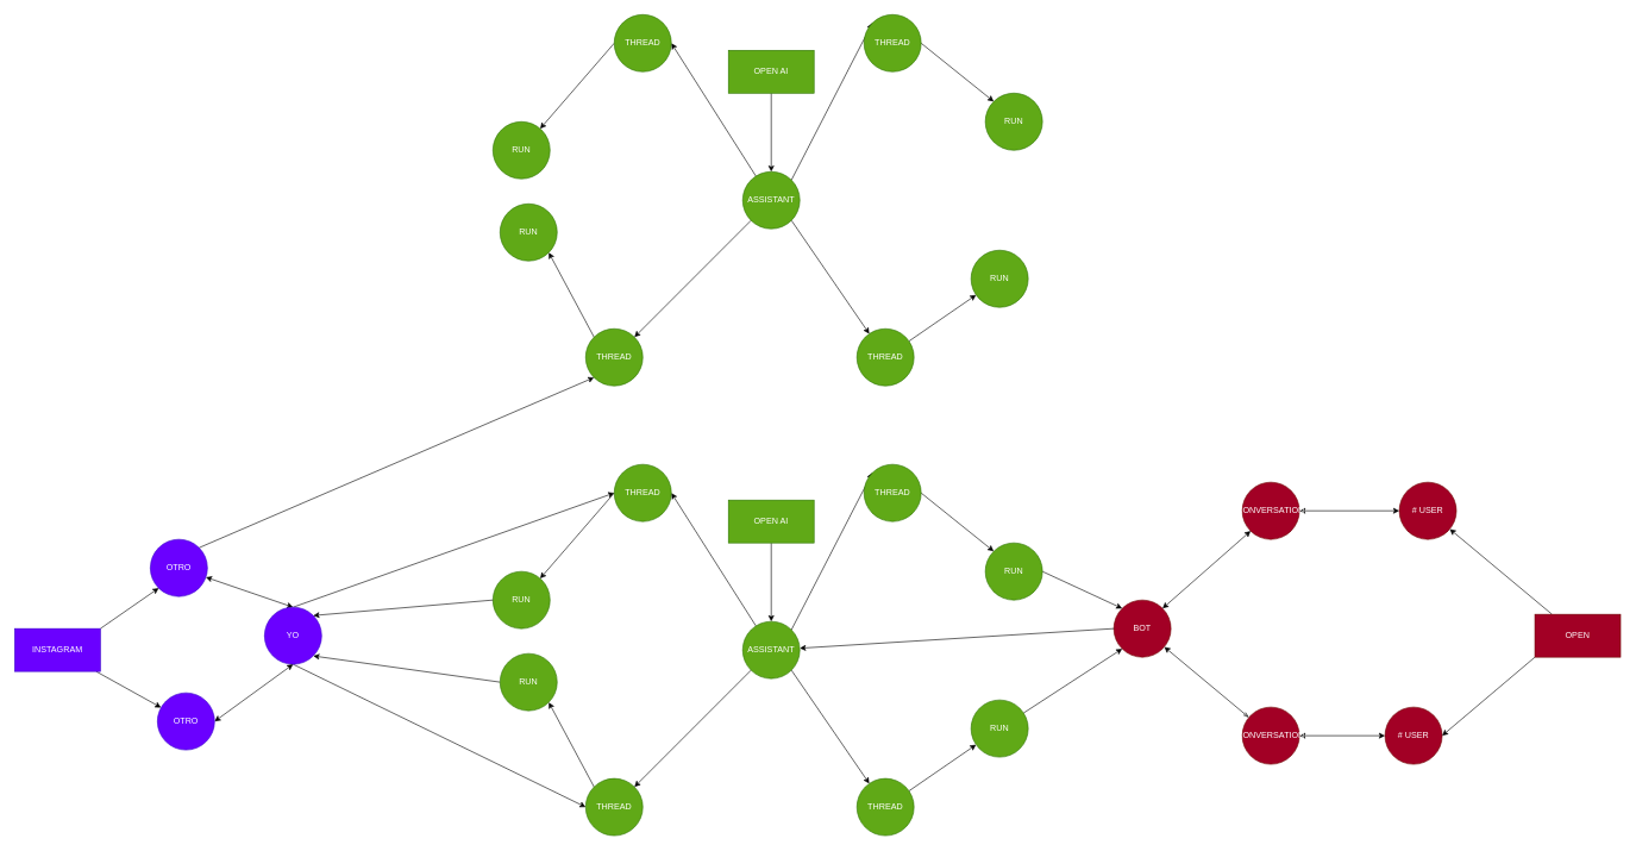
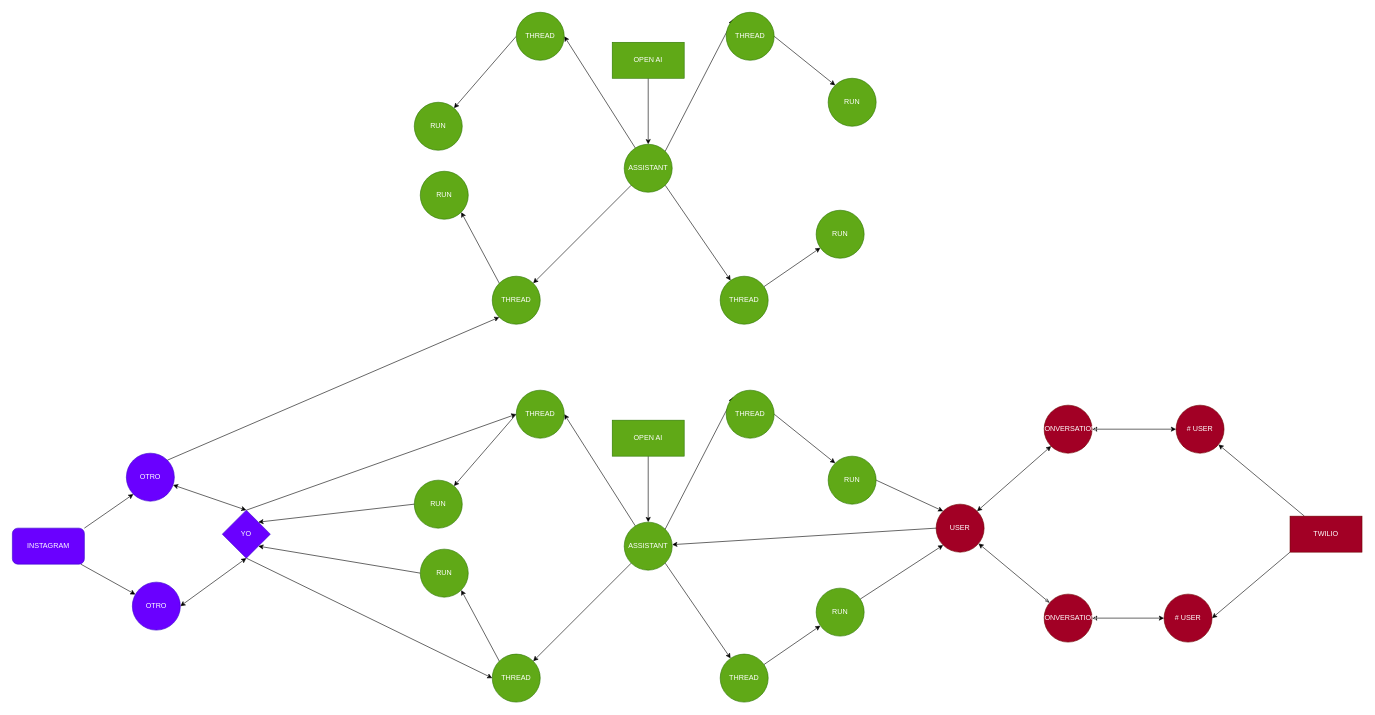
  <mxCell id="0" />
  <mxCell id="1" parent="0" />
  <mxCell id="2" value="" style="rounded=0;orthogonalLoop=1;jettySize=auto;html=1;startArrow=classic;startFill=1;entryX=0.5;entryY=0;entryDx=0;entryDy=0;" parent="1" source="4" target="7" edge="1"><mxGeometry relative="1" as="geometry" /></mxCell>
  <mxCell id="3" style="rounded=0;orthogonalLoop=1;jettySize=auto;html=1;exitX=1;exitY=0;exitDx=0;exitDy=0;entryX=0;entryY=1;entryDx=0;entryDy=0;" edge="1" parent="1" source="4" target="64"><mxGeometry relative="1" as="geometry" /></mxCell>
  <mxCell id="4" value="OTRO" style="ellipse;whiteSpace=wrap;html=1;rounded=0;fillColor=#6a00ff;fontColor=#ffffff;strokeColor=#3700CC;" parent="1" vertex="1"><mxGeometry x="210" y="755" width="80" height="80" as="geometry" /></mxCell>
  <mxCell id="5" style="edgeStyle=none;rounded=0;orthogonalLoop=1;jettySize=auto;html=1;entryX=0;entryY=0.5;entryDx=0;entryDy=0;strokeColor=default;align=center;verticalAlign=middle;fontFamily=Helvetica;fontSize=11;fontColor=default;labelBackgroundColor=default;endArrow=classic;exitX=0.5;exitY=0;exitDx=0;exitDy=0;" parent="1" source="7" target="29" edge="1"><mxGeometry relative="1" as="geometry" /></mxCell>
  <mxCell id="6" style="edgeStyle=none;rounded=0;orthogonalLoop=1;jettySize=auto;html=1;exitX=0.5;exitY=1;exitDx=0;exitDy=0;entryX=0;entryY=0.5;entryDx=0;entryDy=0;strokeColor=default;align=center;verticalAlign=middle;fontFamily=Helvetica;fontSize=11;fontColor=default;labelBackgroundColor=default;endArrow=classic;" parent="1" source="7" target="37" edge="1"><mxGeometry relative="1" as="geometry" /></mxCell>
- <mxCell id="7" value="YO" style="ellipse;whiteSpace=wrap;html=1;rounded=0;fillColor=#6a00ff;fontColor=#ffffff;strokeColor=#3700CC;" parent="1" vertex="1"><mxGeometry x="370" y="850" width="80" height="80" as="geometry" /></mxCell>
+ <mxCell id="7" value="YO" style="rhombus;whiteSpace=wrap;html=1;fillColor=#6a00ff;fontColor=#ffffff;strokeColor=#3700CC;" parent="1" vertex="1"><mxGeometry x="370" y="850" width="80" height="80" as="geometry" /></mxCell>
  <mxCell id="8" value="" style="rounded=0;orthogonalLoop=1;jettySize=auto;html=1;exitX=1;exitY=1;exitDx=0;exitDy=0;" parent="1" source="27" target="11" edge="1"><mxGeometry relative="1" as="geometry"><mxPoint x="1210" y="1020" as="sourcePoint" /></mxGeometry></mxCell>
  <mxCell id="9" value="" style="rounded=0;orthogonalLoop=1;jettySize=auto;html=1;" parent="1" source="11" target="13" edge="1"><mxGeometry relative="1" as="geometry" /></mxCell>
  <mxCell id="10" value="" style="edgeStyle=none;rounded=0;orthogonalLoop=1;jettySize=auto;html=1;strokeColor=default;align=center;verticalAlign=middle;fontFamily=Helvetica;fontSize=11;fontColor=default;labelBackgroundColor=default;endArrow=classic;exitX=0;exitY=0;exitDx=0;exitDy=0;entryX=1;entryY=1;entryDx=0;entryDy=0;" parent="1" source="37" target="21" edge="1"><mxGeometry relative="1" as="geometry" /></mxCell>
  <mxCell id="11" value="THREAD" style="ellipse;whiteSpace=wrap;html=1;rounded=0;fillColor=#60a917;fontColor=#ffffff;strokeColor=#2D7600;" parent="1" vertex="1"><mxGeometry x="1200" y="1090" width="80" height="80" as="geometry" /></mxCell>
  <mxCell id="12" style="edgeStyle=none;rounded=0;orthogonalLoop=1;jettySize=auto;html=1;entryX=0;entryY=1;entryDx=0;entryDy=0;strokeColor=default;align=center;verticalAlign=middle;fontFamily=Helvetica;fontSize=11;fontColor=default;labelBackgroundColor=default;endArrow=classic;" parent="1" source="13" target="18" edge="1"><mxGeometry relative="1" as="geometry" /></mxCell>
  <mxCell id="13" value="RUN" style="ellipse;whiteSpace=wrap;html=1;rounded=0;fillColor=#60a917;fontColor=#ffffff;strokeColor=#2D7600;" parent="1" vertex="1"><mxGeometry x="1360" y="980" width="80" height="80" as="geometry" /></mxCell>
  <mxCell id="14" value="" style="edgeStyle=orthogonalEdgeStyle;rounded=0;orthogonalLoop=1;jettySize=auto;html=1;startArrow=classic;startFill=1;" parent="1" source="15" target="17" edge="1"><mxGeometry relative="1" as="geometry" /></mxCell>
  <mxCell id="15" value="# USER" style="ellipse;whiteSpace=wrap;html=1;rounded=0;fillColor=#a20025;fontColor=#ffffff;strokeColor=#6F0000;" parent="1" vertex="1"><mxGeometry x="1940" y="990" width="80" height="80" as="geometry" /></mxCell>
  <mxCell id="16" value="" style="rounded=0;orthogonalLoop=1;jettySize=auto;html=1;strokeColor=default;startArrow=openThin;startFill=0;" parent="1" source="17" target="18" edge="1"><mxGeometry relative="1" as="geometry" /></mxCell>
  <mxCell id="17" value="CONVERSATION" style="ellipse;whiteSpace=wrap;html=1;rounded=0;fillColor=#a20025;fontColor=#ffffff;strokeColor=#6F0000;" parent="1" vertex="1"><mxGeometry x="1740" y="990" width="80" height="80" as="geometry" /></mxCell>
- <mxCell id="18" value="BOT" style="ellipse;whiteSpace=wrap;html=1;rounded=0;fillColor=#a20025;fontColor=#ffffff;strokeColor=#6F0000;" parent="1" vertex="1"><mxGeometry x="1560" y="840" width="80" height="80" as="geometry" /></mxCell>
+ <mxCell id="18" value="USER" style="ellipse;whiteSpace=wrap;html=1;rounded=0;fillColor=#a20025;fontColor=#ffffff;strokeColor=#6F0000;" parent="1" vertex="1"><mxGeometry x="1560" y="840" width="80" height="80" as="geometry" /></mxCell>
  <mxCell id="19" style="edgeStyle=none;rounded=0;orthogonalLoop=1;jettySize=auto;html=1;exitX=0;exitY=0.5;exitDx=0;exitDy=0;strokeColor=default;align=center;verticalAlign=middle;fontFamily=Helvetica;fontSize=11;fontColor=default;labelBackgroundColor=default;endArrow=classic;" parent="1" source="18" target="27" edge="1"><mxGeometry relative="1" as="geometry"><mxPoint x="1248.48" y="970.64" as="targetPoint" /></mxGeometry></mxCell>
  <mxCell id="20" style="edgeStyle=none;rounded=0;orthogonalLoop=1;jettySize=auto;html=1;exitX=0;exitY=0.5;exitDx=0;exitDy=0;entryX=1;entryY=1;entryDx=0;entryDy=0;strokeColor=default;align=center;verticalAlign=middle;fontFamily=Helvetica;fontSize=11;fontColor=default;labelBackgroundColor=default;endArrow=classic;" parent="1" source="21" target="7" edge="1"><mxGeometry relative="1" as="geometry" /></mxCell>
  <mxCell id="21" value="RUN" style="ellipse;whiteSpace=wrap;html=1;rounded=0;fillColor=#60a917;fontColor=#ffffff;strokeColor=#2D7600;" parent="1" vertex="1"><mxGeometry x="700" y="915" width="80" height="80" as="geometry" /></mxCell>
  <mxCell id="22" value="" style="rounded=0;orthogonalLoop=1;jettySize=auto;html=1;" parent="1" source="23" target="27" edge="1"><mxGeometry relative="1" as="geometry" /></mxCell>
  <mxCell id="23" value="OPEN AI" style="rounded=0;whiteSpace=wrap;html=1;fillColor=#60a917;fontColor=#ffffff;strokeColor=#2D7600;" parent="1" vertex="1"><mxGeometry x="1020" y="700" width="120" height="60" as="geometry" /></mxCell>
  <mxCell id="24" value="" style="rounded=0;orthogonalLoop=1;jettySize=auto;html=1;entryX=1;entryY=0.5;entryDx=0;entryDy=0;" parent="1" source="27" target="29" edge="1"><mxGeometry relative="1" as="geometry" /></mxCell>
  <mxCell id="25" style="edgeStyle=none;rounded=0;orthogonalLoop=1;jettySize=auto;html=1;exitX=0;exitY=1;exitDx=0;exitDy=0;entryX=1;entryY=0;entryDx=0;entryDy=0;strokeColor=default;align=center;verticalAlign=middle;fontFamily=Helvetica;fontSize=11;fontColor=default;labelBackgroundColor=default;endArrow=classic;" parent="1" source="27" target="37" edge="1"><mxGeometry relative="1" as="geometry" /></mxCell>
  <mxCell id="26" style="edgeStyle=none;rounded=0;orthogonalLoop=1;jettySize=auto;html=1;exitX=1;exitY=0;exitDx=0;exitDy=0;entryX=0;entryY=0;entryDx=0;entryDy=0;strokeColor=default;align=center;verticalAlign=middle;fontFamily=Helvetica;fontSize=11;fontColor=default;labelBackgroundColor=default;endArrow=classic;" parent="1" source="27" target="46" edge="1"><mxGeometry relative="1" as="geometry" /></mxCell>
  <mxCell id="27" value="ASSISTANT" style="ellipse;whiteSpace=wrap;html=1;rounded=0;fillColor=#60a917;fontColor=#ffffff;strokeColor=#2D7600;" parent="1" vertex="1"><mxGeometry x="1040" y="870" width="80" height="80" as="geometry" /></mxCell>
  <mxCell id="28" style="edgeStyle=none;rounded=0;orthogonalLoop=1;jettySize=auto;html=1;exitX=0;exitY=0.5;exitDx=0;exitDy=0;strokeColor=default;align=center;verticalAlign=middle;fontFamily=Helvetica;fontSize=11;fontColor=default;labelBackgroundColor=default;endArrow=classic;" parent="1" source="29" target="35" edge="1"><mxGeometry relative="1" as="geometry" /></mxCell>
  <mxCell id="29" value="THREAD" style="ellipse;whiteSpace=wrap;html=1;rounded=0;fillColor=#60a917;fontColor=#ffffff;strokeColor=#2D7600;" parent="1" vertex="1"><mxGeometry x="860" y="650" width="80" height="80" as="geometry" /></mxCell>
  <mxCell id="30" value="" style="rounded=0;orthogonalLoop=1;jettySize=auto;html=1;" parent="1" source="32" target="34" edge="1"><mxGeometry relative="1" as="geometry" /></mxCell>
  <mxCell id="31" style="edgeStyle=none;rounded=0;orthogonalLoop=1;jettySize=auto;html=1;exitX=1;exitY=0;exitDx=0;exitDy=0;entryX=0;entryY=1;entryDx=0;entryDy=0;strokeColor=default;align=center;verticalAlign=middle;fontFamily=Helvetica;fontSize=11;fontColor=default;labelBackgroundColor=default;endArrow=classic;" parent="1" source="32" target="4" edge="1"><mxGeometry relative="1" as="geometry" /></mxCell>
- <mxCell id="32" value="INSTAGRAM" style="rounded=0;whiteSpace=wrap;html=1;fillColor=#6a00ff;fontColor=#ffffff;strokeColor=#3700CC;" parent="1" vertex="1"><mxGeometry x="20" y="880" width="120" height="60" as="geometry" /></mxCell>
+ <mxCell id="32" value="INSTAGRAM" style="whiteSpace=wrap;html=1;fillColor=#6a00ff;fontColor=#ffffff;strokeColor=#3700CC;rounded=1;" parent="1" vertex="1"><mxGeometry x="20" y="880" width="120" height="60" as="geometry" /></mxCell>
  <mxCell id="33" style="edgeStyle=none;rounded=0;orthogonalLoop=1;jettySize=auto;html=1;exitX=1;exitY=0.5;exitDx=0;exitDy=0;strokeColor=default;align=center;verticalAlign=middle;fontFamily=Helvetica;fontSize=11;fontColor=default;labelBackgroundColor=default;endArrow=classic;startArrow=classic;startFill=1;entryX=0.5;entryY=1;entryDx=0;entryDy=0;" parent="1" source="34" target="7" edge="1"><mxGeometry relative="1" as="geometry" /></mxCell>
  <mxCell id="34" value="OTRO" style="ellipse;whiteSpace=wrap;html=1;rounded=0;fillColor=#6a00ff;fontColor=#ffffff;strokeColor=#3700CC;" parent="1" vertex="1"><mxGeometry x="220" y="970" width="80" height="80" as="geometry" /></mxCell>
  <mxCell id="35" value="RUN" style="ellipse;whiteSpace=wrap;html=1;rounded=0;fillColor=#60a917;fontColor=#ffffff;strokeColor=#2D7600;" parent="1" vertex="1"><mxGeometry x="690" y="800" width="80" height="80" as="geometry" /></mxCell>
  <mxCell id="36" style="edgeStyle=none;rounded=0;orthogonalLoop=1;jettySize=auto;html=1;exitX=0;exitY=0.5;exitDx=0;exitDy=0;entryX=1;entryY=0;entryDx=0;entryDy=0;strokeColor=default;align=center;verticalAlign=middle;fontFamily=Helvetica;fontSize=11;fontColor=default;labelBackgroundColor=default;endArrow=classic;" parent="1" source="35" target="7" edge="1"><mxGeometry relative="1" as="geometry" /></mxCell>
  <mxCell id="37" value="THREAD" style="ellipse;whiteSpace=wrap;html=1;rounded=0;fillColor=#60a917;fontColor=#ffffff;strokeColor=#2D7600;" parent="1" vertex="1"><mxGeometry x="820" y="1090" width="80" height="80" as="geometry" /></mxCell>
  <mxCell id="38" value="" style="rounded=0;orthogonalLoop=1;jettySize=auto;html=1;" parent="1" source="40" target="42" edge="1"><mxGeometry relative="1" as="geometry" /></mxCell>
  <mxCell id="39" style="edgeStyle=none;rounded=0;orthogonalLoop=1;jettySize=auto;html=1;exitX=0;exitY=1;exitDx=0;exitDy=0;entryX=1;entryY=0.5;entryDx=0;entryDy=0;strokeColor=default;align=center;verticalAlign=middle;fontFamily=Helvetica;fontSize=11;fontColor=default;labelBackgroundColor=default;endArrow=classic;" parent="1" source="40" target="15" edge="1"><mxGeometry relative="1" as="geometry" /></mxCell>
- <mxCell id="40" value="OPEN" style="rounded=0;whiteSpace=wrap;html=1;fillColor=#a20025;fontColor=#ffffff;strokeColor=#6F0000;" parent="1" vertex="1"><mxGeometry x="2150" y="860" width="120" height="60" as="geometry" /></mxCell>
+ <mxCell id="40" value="TWILIO" style="rounded=0;whiteSpace=wrap;html=1;fillColor=#a20025;fontColor=#ffffff;strokeColor=#6F0000;" parent="1" vertex="1"><mxGeometry x="2150" y="860" width="120" height="60" as="geometry" /></mxCell>
  <mxCell id="41" value="" style="edgeStyle=orthogonalEdgeStyle;rounded=0;orthogonalLoop=1;jettySize=auto;html=1;startArrow=classic;startFill=1;" parent="1" source="42" target="44" edge="1"><mxGeometry relative="1" as="geometry" /></mxCell>
  <mxCell id="42" value="# USER" style="ellipse;whiteSpace=wrap;html=1;rounded=0;fillColor=#a20025;fontColor=#ffffff;strokeColor=#6F0000;" parent="1" vertex="1"><mxGeometry x="1960" y="675" width="80" height="80" as="geometry" /></mxCell>
  <mxCell id="43" style="edgeStyle=none;rounded=0;orthogonalLoop=1;jettySize=auto;html=1;exitX=0;exitY=1;exitDx=0;exitDy=0;entryX=1;entryY=0;entryDx=0;entryDy=0;strokeColor=default;align=center;verticalAlign=middle;fontFamily=Helvetica;fontSize=11;fontColor=default;labelBackgroundColor=default;endArrow=classic;startArrow=classic;startFill=1;" parent="1" source="44" target="18" edge="1"><mxGeometry relative="1" as="geometry" /></mxCell>
  <mxCell id="44" value="CONVERSATION" style="ellipse;whiteSpace=wrap;html=1;rounded=0;fillColor=#a20025;fontColor=#ffffff;strokeColor=#6F0000;" parent="1" vertex="1"><mxGeometry x="1740" y="675" width="80" height="80" as="geometry" /></mxCell>
  <mxCell id="45" style="edgeStyle=none;rounded=0;orthogonalLoop=1;jettySize=auto;html=1;exitX=1;exitY=0.5;exitDx=0;exitDy=0;entryX=0;entryY=0;entryDx=0;entryDy=0;strokeColor=default;align=center;verticalAlign=middle;fontFamily=Helvetica;fontSize=11;fontColor=default;labelBackgroundColor=default;endArrow=classic;" parent="1" source="46" target="48" edge="1"><mxGeometry relative="1" as="geometry" /></mxCell>
  <mxCell id="46" value="THREAD" style="ellipse;whiteSpace=wrap;html=1;rounded=0;fillColor=#60a917;fontColor=#ffffff;strokeColor=#2D7600;" parent="1" vertex="1"><mxGeometry x="1210" y="650" width="80" height="80" as="geometry" /></mxCell>
  <mxCell id="47" style="edgeStyle=none;rounded=0;orthogonalLoop=1;jettySize=auto;html=1;exitX=1;exitY=0.5;exitDx=0;exitDy=0;entryX=0;entryY=0;entryDx=0;entryDy=0;strokeColor=default;align=center;verticalAlign=middle;fontFamily=Helvetica;fontSize=11;fontColor=default;labelBackgroundColor=default;endArrow=classic;" parent="1" source="48" target="18" edge="1"><mxGeometry relative="1" as="geometry" /></mxCell>
  <mxCell id="48" value="RUN" style="ellipse;whiteSpace=wrap;html=1;rounded=0;fillColor=#60a917;fontColor=#ffffff;strokeColor=#2D7600;" parent="1" vertex="1"><mxGeometry x="1380" y="760" width="80" height="80" as="geometry" /></mxCell>
  <mxCell id="49" value="" style="rounded=0;orthogonalLoop=1;jettySize=auto;html=1;exitX=1;exitY=1;exitDx=0;exitDy=0;" edge="1" parent="1" source="60" target="52"><mxGeometry relative="1" as="geometry"><mxPoint x="1210" y="390" as="sourcePoint" /></mxGeometry></mxCell>
  <mxCell id="50" value="" style="rounded=0;orthogonalLoop=1;jettySize=auto;html=1;" edge="1" parent="1" source="52" target="53"><mxGeometry relative="1" as="geometry" /></mxCell>
  <mxCell id="51" value="" style="edgeStyle=none;rounded=0;orthogonalLoop=1;jettySize=auto;html=1;strokeColor=default;align=center;verticalAlign=middle;fontFamily=Helvetica;fontSize=11;fontColor=default;labelBackgroundColor=default;endArrow=classic;exitX=0;exitY=0;exitDx=0;exitDy=0;entryX=1;entryY=1;entryDx=0;entryDy=0;" edge="1" parent="1" source="64" target="54"><mxGeometry relative="1" as="geometry" /></mxCell>
  <mxCell id="52" value="THREAD" style="ellipse;whiteSpace=wrap;html=1;rounded=0;fillColor=#60a917;fontColor=#ffffff;strokeColor=#2D7600;" vertex="1" parent="1"><mxGeometry x="1200" y="460" width="80" height="80" as="geometry" /></mxCell>
  <mxCell id="53" value="RUN" style="ellipse;whiteSpace=wrap;html=1;rounded=0;fillColor=#60a917;fontColor=#ffffff;strokeColor=#2D7600;" vertex="1" parent="1"><mxGeometry x="1360" width="80" height="80" as="geometry" y="350" /></mxCell>
  <mxCell id="54" value="RUN" style="ellipse;whiteSpace=wrap;html=1;rounded=0;fillColor=#60a917;fontColor=#ffffff;strokeColor=#2D7600;" vertex="1" parent="1"><mxGeometry x="700" y="285" width="80" height="80" as="geometry" /></mxCell>
  <mxCell id="55" value="" style="rounded=0;orthogonalLoop=1;jettySize=auto;html=1;" edge="1" parent="1" source="56" target="60"><mxGeometry relative="1" as="geometry" /></mxCell>
  <mxCell id="56" value="OPEN AI" style="rounded=0;whiteSpace=wrap;html=1;fillColor=#60a917;fontColor=#ffffff;strokeColor=#2D7600;" vertex="1" parent="1"><mxGeometry x="1020" y="70" width="120" height="60" as="geometry" /></mxCell>
  <mxCell id="57" value="" style="rounded=0;orthogonalLoop=1;jettySize=auto;html=1;entryX=1;entryY=0.5;entryDx=0;entryDy=0;" edge="1" parent="1" source="60" target="62"><mxGeometry relative="1" as="geometry" /></mxCell>
  <mxCell id="58" style="edgeStyle=none;rounded=0;orthogonalLoop=1;jettySize=auto;html=1;exitX=0;exitY=1;exitDx=0;exitDy=0;entryX=1;entryY=0;entryDx=0;entryDy=0;strokeColor=default;align=center;verticalAlign=middle;fontFamily=Helvetica;fontSize=11;fontColor=default;labelBackgroundColor=default;endArrow=classic;" edge="1" parent="1" source="60" target="64"><mxGeometry relative="1" as="geometry" /></mxCell>
  <mxCell id="59" style="edgeStyle=none;rounded=0;orthogonalLoop=1;jettySize=auto;html=1;exitX=1;exitY=0;exitDx=0;exitDy=0;entryX=0;entryY=0;entryDx=0;entryDy=0;strokeColor=default;align=center;verticalAlign=middle;fontFamily=Helvetica;fontSize=11;fontColor=default;labelBackgroundColor=default;endArrow=classic;" edge="1" parent="1" source="60" target="66"><mxGeometry relative="1" as="geometry" /></mxCell>
  <mxCell id="60" value="ASSISTANT" style="ellipse;whiteSpace=wrap;html=1;rounded=0;fillColor=#60a917;fontColor=#ffffff;strokeColor=#2D7600;" vertex="1" parent="1"><mxGeometry x="1040" y="240" width="80" height="80" as="geometry" /></mxCell>
  <mxCell id="61" style="edgeStyle=none;rounded=0;orthogonalLoop=1;jettySize=auto;html=1;exitX=0;exitY=0.5;exitDx=0;exitDy=0;strokeColor=default;align=center;verticalAlign=middle;fontFamily=Helvetica;fontSize=11;fontColor=default;labelBackgroundColor=default;endArrow=classic;" edge="1" parent="1" source="62" target="63"><mxGeometry relative="1" as="geometry" /></mxCell>
  <mxCell id="62" value="THREAD" style="ellipse;whiteSpace=wrap;html=1;rounded=0;fillColor=#60a917;fontColor=#ffffff;strokeColor=#2D7600;" vertex="1" parent="1"><mxGeometry x="860" y="20" width="80" height="80" as="geometry" /></mxCell>
  <mxCell id="63" value="RUN" style="ellipse;whiteSpace=wrap;html=1;rounded=0;fillColor=#60a917;fontColor=#ffffff;strokeColor=#2D7600;" vertex="1" parent="1"><mxGeometry x="690" y="170" width="80" height="80" as="geometry" /></mxCell>
  <mxCell id="64" value="THREAD" style="ellipse;whiteSpace=wrap;html=1;rounded=0;fillColor=#60a917;fontColor=#ffffff;strokeColor=#2D7600;" vertex="1" parent="1"><mxGeometry x="820" y="460" width="80" height="80" as="geometry" /></mxCell>
  <mxCell id="65" style="edgeStyle=none;rounded=0;orthogonalLoop=1;jettySize=auto;html=1;exitX=1;exitY=0.5;exitDx=0;exitDy=0;entryX=0;entryY=0;entryDx=0;entryDy=0;strokeColor=default;align=center;verticalAlign=middle;fontFamily=Helvetica;fontSize=11;fontColor=default;labelBackgroundColor=default;endArrow=classic;" edge="1" parent="1" source="66" target="67"><mxGeometry relative="1" as="geometry" /></mxCell>
  <mxCell id="66" value="THREAD" style="ellipse;whiteSpace=wrap;html=1;rounded=0;fillColor=#60a917;fontColor=#ffffff;strokeColor=#2D7600;" vertex="1" parent="1"><mxGeometry x="1210" y="20" width="80" height="80" as="geometry" /></mxCell>
  <mxCell id="67" value="RUN" style="ellipse;whiteSpace=wrap;html=1;rounded=0;fillColor=#60a917;fontColor=#ffffff;strokeColor=#2D7600;" vertex="1" parent="1"><mxGeometry x="1380" y="130" width="80" height="80" as="geometry" /></mxCell>
